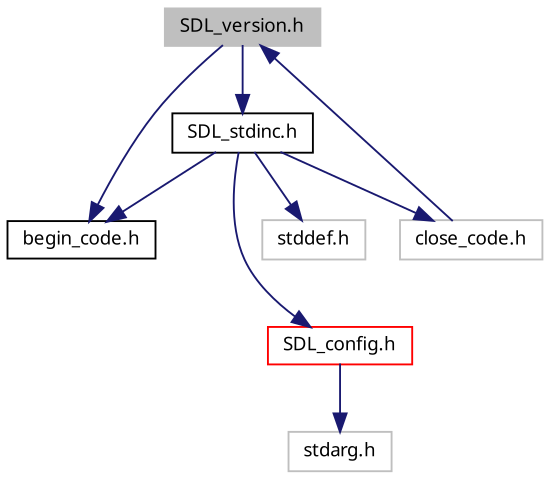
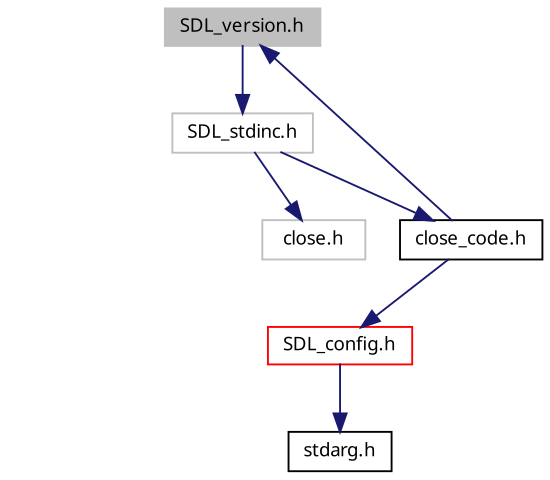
  digraph {
    fontname="Noto Sans"
    node [color=grey75 fillcolor=white fontname="Noto Sans" fontsize=10 shape=record style=filled]
    edge [color=midnightblue fontname="Noto Sans" fontsize=10 labelfontname=FreeSans labelfontsize=10 style=solid]
    n1 [fillcolor=grey75 fontcolor=black height=0.2 label="SDL_version.h" width=0.4]
-   n2 [color=black height=0.2 label="SDL_stdinc.h" width=0.4]
-   n3 [color=black height=0.2 label="begin_code.h" width=0.4]
-   n4 [height=0.2 label="close_code.h" width=0.4]
+   n2 [height=0.2 label="SDL_stdinc.h" width=0.4]
+   n4 [color=black height=0.2 label="close_code.h" width=0.4]
    n5 [color=red height=0.2 label="SDL_config.h" width=0.4]
-   n6 [height=0.2 label="stddef.h" width=0.4]
-   n7 [height=0.2 label="stdarg.h" width=0.4]
+   n6 [height=0.2 label="close.h" width=0.4]
+   n7 [color=black height=0.2 label="stdarg.h" width=0.4]
    n1 -> n2
-   n1 -> n3
-   n2 -> n3
    n2 -> n4
-   n2 -> n5
+   n4 -> n5
    n2 -> n6
    n4 -> n1
    n5 -> n7
  }
